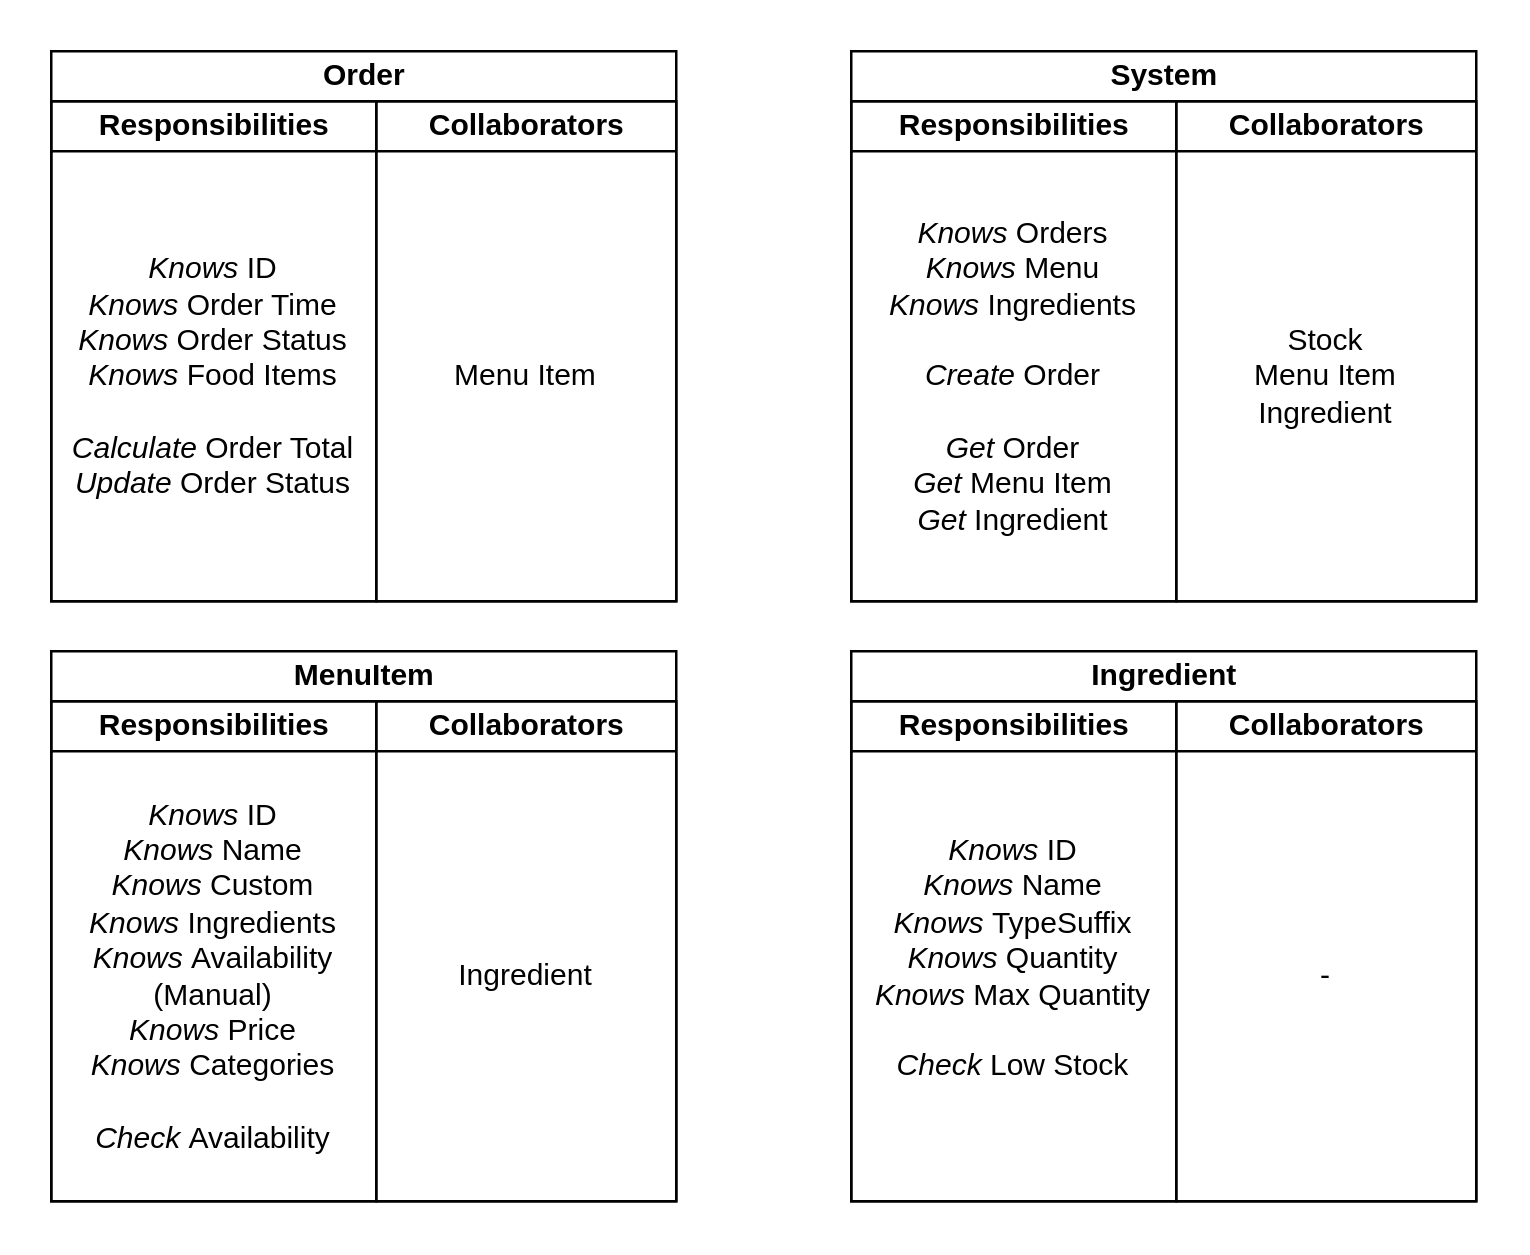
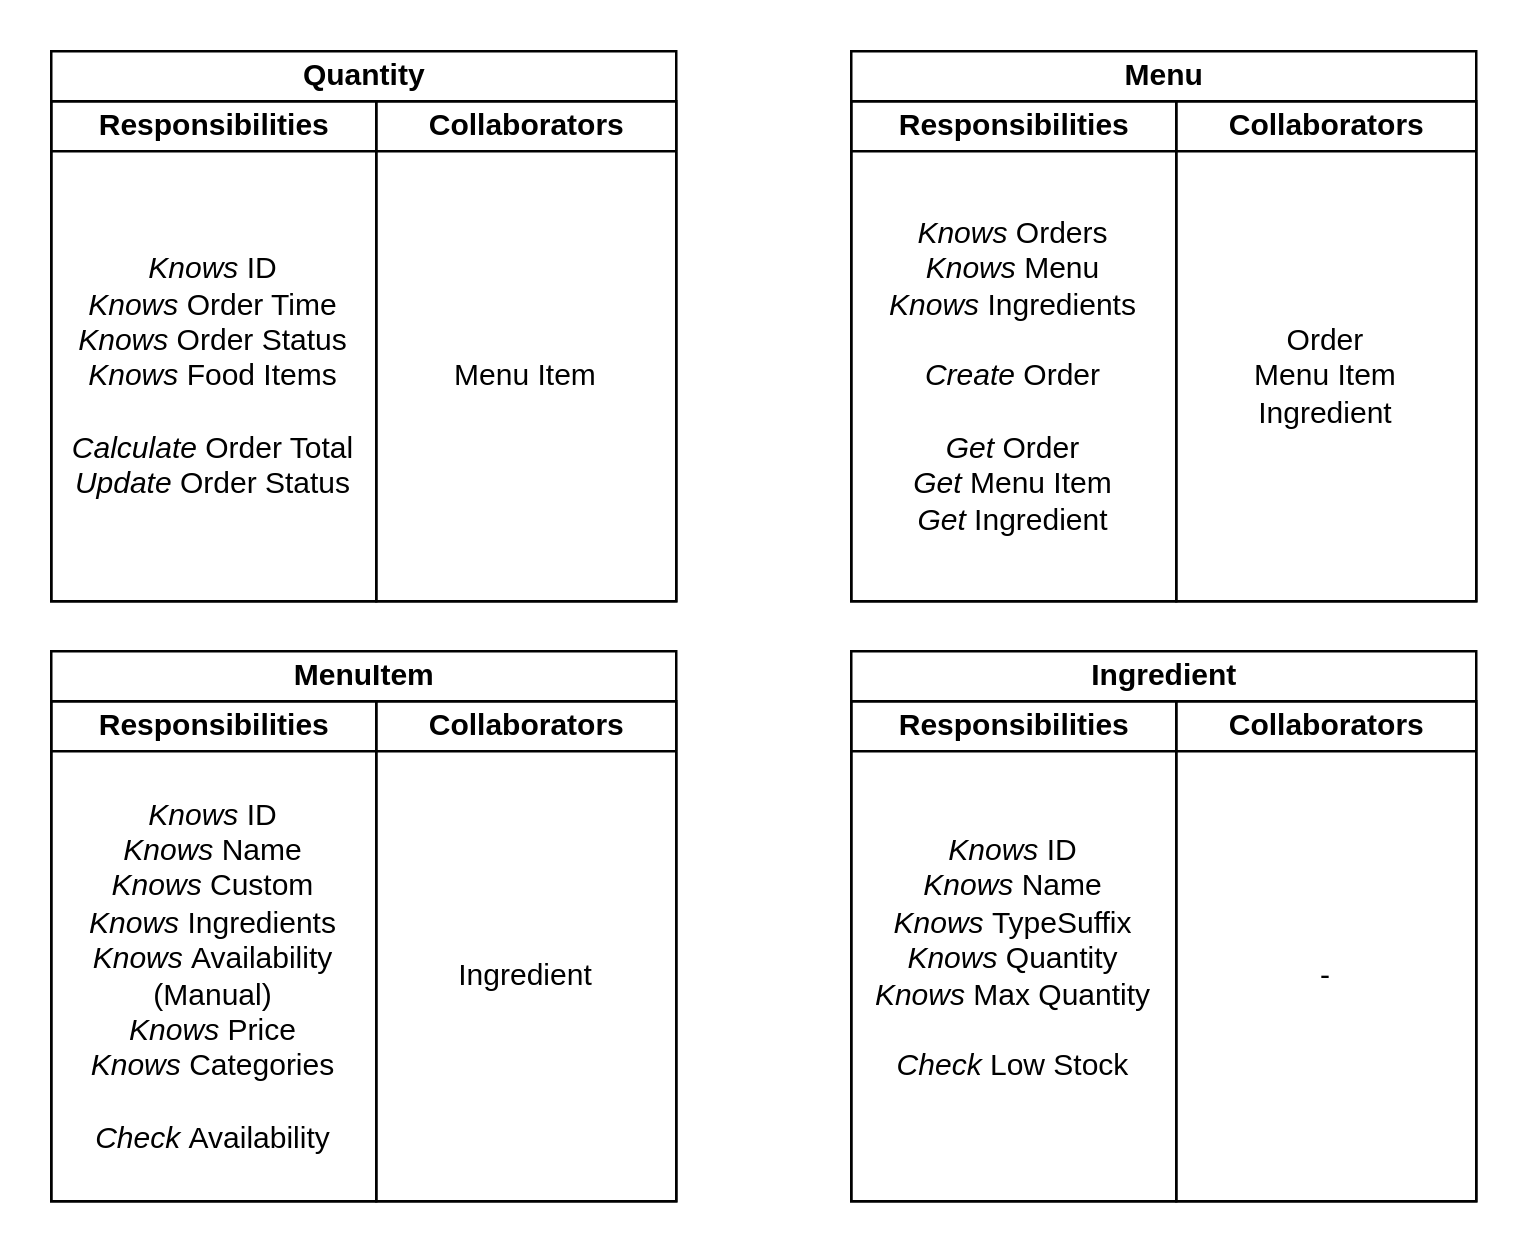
  <mxCell id="0" />
  <mxCell id="1" parent="0" />
- <mxCell id="2" value="Order" style="swimlane;html=1;childLayout=stackLayout;resizeParent=1;resizeParentMax=0;startSize=20;labelBackgroundColor=none;fillColor=none;" parent="1" vertex="1"><mxGeometry x="20" y="20" width="250" height="220" as="geometry" /></mxCell>
+ <mxCell id="2" value="Quantity" style="swimlane;html=1;childLayout=stackLayout;resizeParent=1;resizeParentMax=0;startSize=20;labelBackgroundColor=none;fillColor=none;" parent="1" vertex="1"><mxGeometry x="20" y="20" width="250" height="220" as="geometry" /></mxCell>
  <mxCell id="3" value="Responsibilities" style="swimlane;html=1;startSize=20;fillColor=none;" parent="2" vertex="1"><mxGeometry y="20" width="130" height="200" as="geometry" /></mxCell>
  <mxCell id="4" value="&lt;i&gt;Knows &lt;/i&gt;ID&lt;br&gt;&lt;i&gt;Knows &lt;/i&gt;Order Time&lt;br&gt;&lt;i&gt;Knows&lt;/i&gt;&amp;nbsp;Order Status&lt;br&gt;&lt;i&gt;Knows &lt;/i&gt;Food Items&lt;br&gt;&lt;br&gt;&lt;i&gt;Calculate&lt;/i&gt;&amp;nbsp;Order Total&lt;br&gt;&lt;i&gt;Update&lt;/i&gt;&amp;nbsp;Order Status&lt;br&gt;" style="text;html=1;strokeColor=none;fillColor=none;align=center;verticalAlign=middle;whiteSpace=wrap;rounded=0;" parent="3" vertex="1"><mxGeometry y="20" width="130" height="180" as="geometry" /></mxCell>
  <mxCell id="5" value="Collaborators" style="swimlane;html=1;startSize=20;fillColor=none;" parent="2" vertex="1"><mxGeometry x="130" y="20" width="120" height="200" as="geometry" /></mxCell>
  <mxCell id="6" value="Menu Item" style="text;html=1;strokeColor=none;fillColor=none;align=center;verticalAlign=middle;whiteSpace=wrap;rounded=0;" parent="5" vertex="1"><mxGeometry y="20" width="120" height="180" as="geometry" /></mxCell>
- <mxCell id="7" value="System" style="swimlane;html=1;childLayout=stackLayout;resizeParent=1;resizeParentMax=0;startSize=20;fillColor=none;" parent="1" vertex="1"><mxGeometry x="340" y="20" width="250" height="220" as="geometry" /></mxCell>
+ <mxCell id="7" value="Menu" style="swimlane;html=1;childLayout=stackLayout;resizeParent=1;resizeParentMax=0;startSize=20;fillColor=none;" parent="1" vertex="1"><mxGeometry x="340" y="20" width="250" height="220" as="geometry" /></mxCell>
  <mxCell id="8" value="Responsibilities" style="swimlane;html=1;startSize=20;fillColor=none;" parent="7" vertex="1"><mxGeometry y="20" width="130" height="200" as="geometry" /></mxCell>
  <mxCell id="9" value="&lt;i&gt;Knows&lt;/i&gt;&amp;nbsp;Orders&lt;br&gt;&lt;i&gt;Knows&lt;/i&gt;&amp;nbsp;Menu&lt;br&gt;&lt;i&gt;Knows&lt;/i&gt;&amp;nbsp;Ingredients&lt;br&gt;&lt;br&gt;&lt;i&gt;Create&lt;/i&gt;&amp;nbsp;Order&lt;br&gt;&lt;i&gt;&lt;br&gt;Get&amp;nbsp;&lt;/i&gt;Order&lt;br&gt;&lt;i&gt;Get&lt;/i&gt;&amp;nbsp;Menu Item&lt;br&gt;&lt;i&gt;Get&lt;/i&gt;&amp;nbsp;Ingredient&lt;br&gt;" style="text;html=1;strokeColor=none;fillColor=none;align=center;verticalAlign=middle;whiteSpace=wrap;rounded=0;" parent="8" vertex="1"><mxGeometry y="20" width="130" height="180" as="geometry" /></mxCell>
  <mxCell id="10" value="Collaborators" style="swimlane;html=1;startSize=20;fillColor=none;" parent="7" vertex="1"><mxGeometry x="130" y="20" width="120" height="200" as="geometry" /></mxCell>
- <mxCell id="11" value="Stock&lt;br&gt;Menu Item&lt;br&gt;Ingredient&lt;br&gt;" style="text;html=1;strokeColor=none;fillColor=none;align=center;verticalAlign=middle;whiteSpace=wrap;rounded=0;" parent="10" vertex="1"><mxGeometry y="20" width="120" height="180" as="geometry" /></mxCell>
+ <mxCell id="11" value="Order&lt;br&gt;Menu Item&lt;br&gt;Ingredient&lt;br&gt;" style="text;html=1;strokeColor=none;fillColor=none;align=center;verticalAlign=middle;whiteSpace=wrap;rounded=0;" parent="10" vertex="1"><mxGeometry y="20" width="120" height="180" as="geometry" /></mxCell>
  <mxCell id="12" value="MenuItem" style="swimlane;html=1;childLayout=stackLayout;resizeParent=1;resizeParentMax=0;startSize=20;fillColor=none;" parent="1" vertex="1"><mxGeometry x="20" y="260" width="250" height="220" as="geometry" /></mxCell>
  <mxCell id="13" value="Responsibilities" style="swimlane;html=1;startSize=20;fillColor=none;" parent="12" vertex="1"><mxGeometry y="20" width="130" height="200" as="geometry" /></mxCell>
  <mxCell id="14" value="&lt;i&gt;Knows&lt;/i&gt;&amp;nbsp;ID&lt;br&gt;&lt;i&gt;Knows&amp;nbsp;&lt;/i&gt;Name&lt;br&gt;&lt;i&gt;Knows &lt;/i&gt;Custom&lt;br&gt;&lt;i&gt;Knows&lt;/i&gt;&amp;nbsp;Ingredients&lt;br&gt;&lt;i&gt;Knows &lt;/i&gt;Availability (Manual)&lt;br&gt;&lt;i&gt;Knows&amp;nbsp;&lt;/i&gt;Price&lt;br&gt;&lt;i&gt;Knows&amp;nbsp;&lt;/i&gt;Categories&lt;br&gt;&lt;br&gt;&lt;i&gt;Check&lt;/i&gt;&amp;nbsp;Availability&lt;br&gt;" style="text;html=1;strokeColor=none;fillColor=none;align=center;verticalAlign=middle;whiteSpace=wrap;rounded=0;" parent="13" vertex="1"><mxGeometry y="20" width="130" height="180" as="geometry" /></mxCell>
  <mxCell id="15" value="Collaborators" style="swimlane;html=1;startSize=20;fillColor=none;" parent="12" vertex="1"><mxGeometry x="130" y="20" width="120" height="200" as="geometry" /></mxCell>
  <mxCell id="16" value="Ingredient" style="text;html=1;strokeColor=none;fillColor=none;align=center;verticalAlign=middle;whiteSpace=wrap;rounded=0;" parent="15" vertex="1"><mxGeometry y="20" width="120" height="180" as="geometry" /></mxCell>
  <mxCell id="17" value="Ingredient" style="swimlane;html=1;childLayout=stackLayout;resizeParent=1;resizeParentMax=0;startSize=20;fillColor=none;" parent="1" vertex="1"><mxGeometry x="340" y="260" width="250" height="220" as="geometry" /></mxCell>
  <mxCell id="18" value="Responsibilities" style="swimlane;html=1;startSize=20;fillColor=none;" parent="17" vertex="1"><mxGeometry y="20" width="130" height="200" as="geometry" /></mxCell>
  <mxCell id="19" value="&lt;i&gt;Knows&amp;nbsp;&lt;/i&gt;ID&lt;br&gt;&lt;i&gt;Knows&amp;nbsp;&lt;/i&gt;Name&lt;br&gt;&lt;i&gt;Knows &lt;/i&gt;TypeSuffix&lt;br&gt;&lt;i&gt;Knows&amp;nbsp;&lt;/i&gt;Quantity&lt;br&gt;&lt;i&gt;Knows&lt;/i&gt;&amp;nbsp;Max Quantity&lt;br&gt;&lt;i&gt;&lt;br&gt;Check&lt;/i&gt;&amp;nbsp;Low Stock&lt;br&gt;&lt;br&gt;" style="text;html=1;strokeColor=none;fillColor=none;align=center;verticalAlign=middle;whiteSpace=wrap;rounded=0;" parent="18" vertex="1"><mxGeometry y="20" width="130" height="180" as="geometry" /></mxCell>
  <mxCell id="20" value="Collaborators" style="swimlane;html=1;startSize=20;fillColor=none;" parent="17" vertex="1"><mxGeometry x="130" y="20" width="120" height="200" as="geometry" /></mxCell>
  <mxCell id="21" value="-" style="text;html=1;strokeColor=none;fillColor=none;align=center;verticalAlign=middle;whiteSpace=wrap;rounded=0;" parent="20" vertex="1"><mxGeometry y="20" width="120" height="180" as="geometry" /></mxCell>
